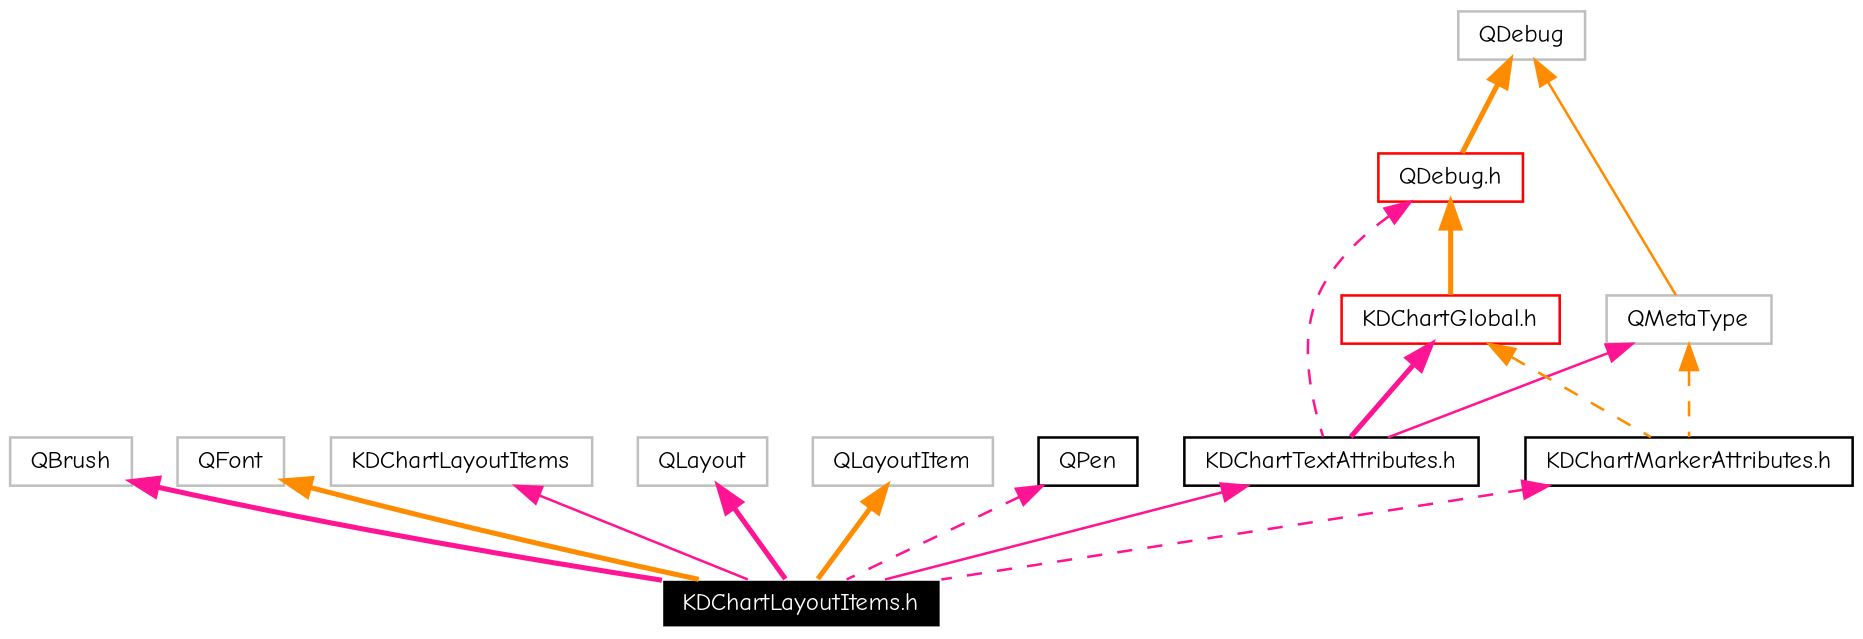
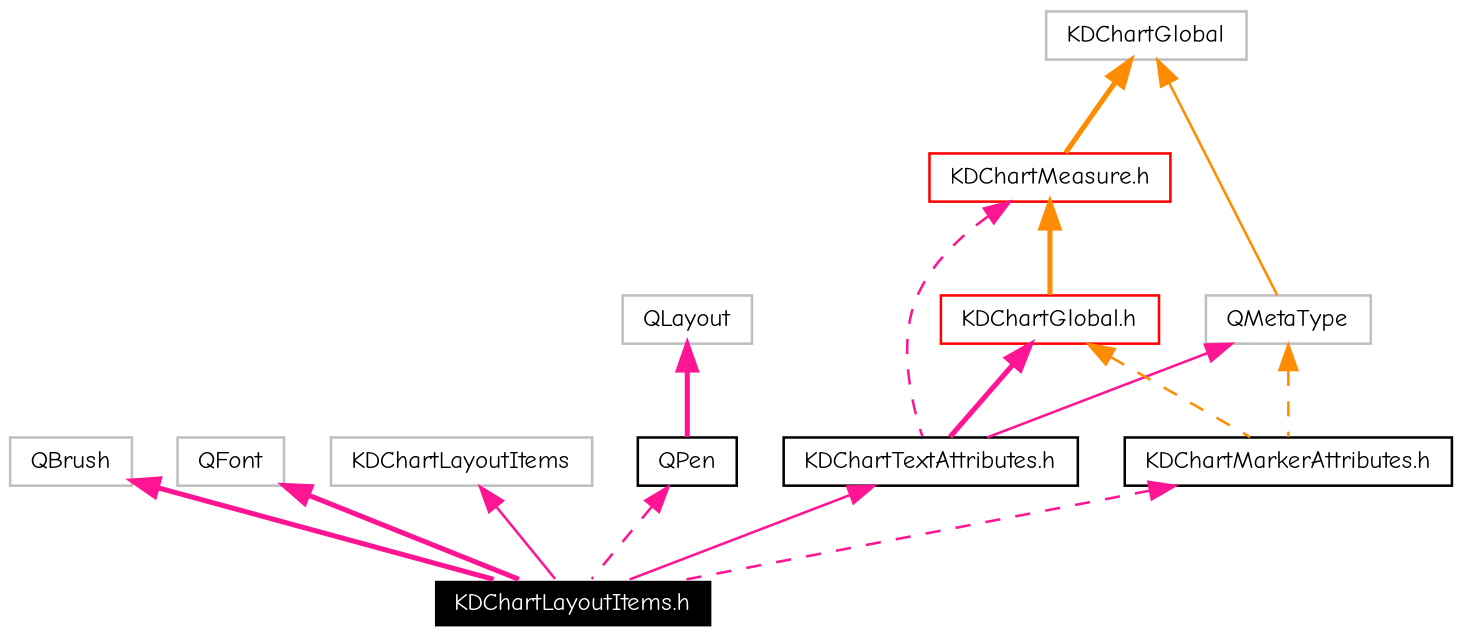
  digraph {
    fontname="Comic Neue"
    node [color=grey75 fontname="Comic Neue" fontsize=10 shape=record]
    edge [color=deeppink dir=back fontname="Comic Neue" fontsize=10 labelfontname=Helvetica labelfontsize=10 style=bold]
    n1 [color=white fillcolor=black fontcolor=white height=0.2 label="KDChartLayoutItems.h" style=filled width=0.4]
    n2 [height=0.2 label=QBrush width=0.4]
    n3 [height=0.2 label=QFont width=0.4]
    n4 [height=0.2 label=KDChartLayoutItems width=0.4]
    n5 [height=0.2 label=QLayout width=0.4]
-   n6 [height=0.2 label=QLayoutItem width=0.4]
    n7 [color=black height=0.2 label=QPen width=0.4]
    n8 [color=black height=0.2 label="KDChartTextAttributes.h" width=0.4]
-   n9 [height=0.2 label=QDebug width=0.4]
-   n10 [color=red height=0.2 label="QDebug.h" width=0.4]
+   n9 [height=0.2 label=KDChartGlobal width=0.4]
+   n10 [color=red height=0.2 label="KDChartMeasure.h" width=0.4]
    n11 [height=0.2 label=QMetaType width=0.4]
    n12 [color=red height=0.2 label="KDChartGlobal.h" width=0.4]
    n13 [color=black height=0.2 label="KDChartMarkerAttributes.h" width=0.4]
    n2 -> n1
-   n3 -> n1 [color=darkorange]
+   n3 -> n1
    n4 -> n1 [style=solid]
-   n5 -> n1
-   n6 -> n1 [color=darkorange]
+   n5 -> n7
    n7 -> n1 [style=dashed]
    n8 -> n1 [style=solid]
    n9 -> n10 [color=darkorange]
    n9 -> n11 [color=darkorange style=solid]
    n10 -> n8 [style=dashed]
    n10 -> n12 [color=darkorange]
    n11 -> n8 [style=solid]
    n11 -> n13 [color=darkorange style=dashed]
    n12 -> n8
    n12 -> n13 [color=darkorange style=dashed]
    n13 -> n1 [style=dashed]
  }
